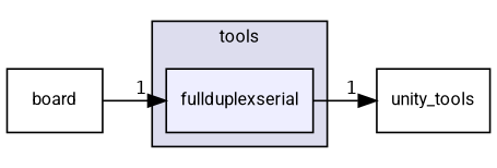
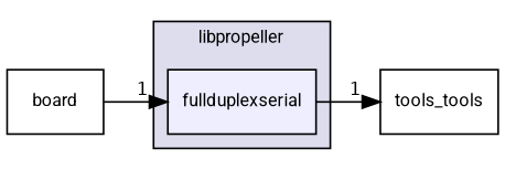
  digraph {
    compound=true
    fontname=Roboto
    rankdir=LR
    node [fontname=Roboto fontsize=10 shape=box]
    edge [fontname=Roboto headlabel=1 labeldistance=1.5 labelfontname=Helvetica labelfontsize=10]
    n1 [fillcolor="#eeeeff" label=fullduplexserial pencolor=black style=filled]
-   n2 [label=unity_tools]
+   n2 [label=tools_tools]
    n3 [label=board]
    subgraph cluster_1 {
      bgcolor="#ddddee"
      fontsize=10
-     label=tools
+     label=libpropeller
      pencolor=black
      n1
    }
    n1 -> n2
    n3 -> n1
  }
